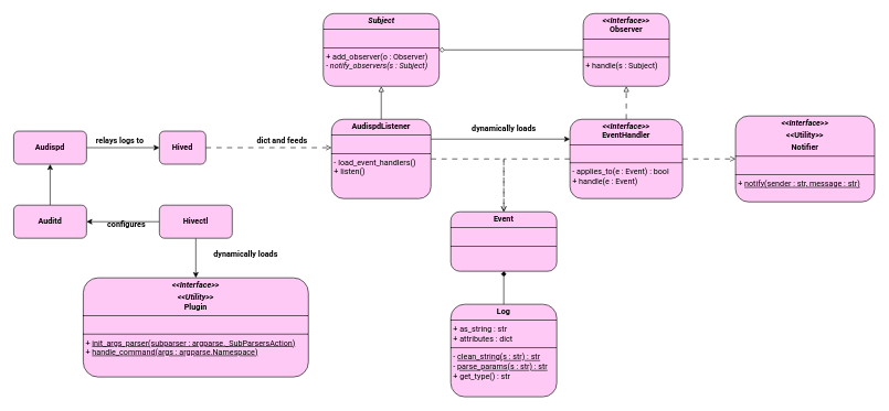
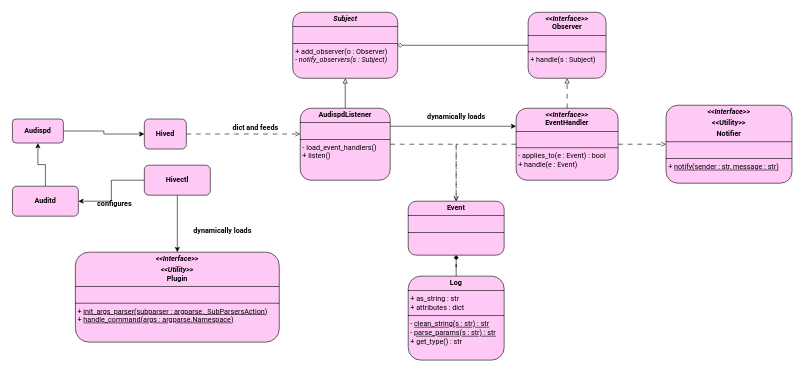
  <mxCell id="0" />
  <mxCell id="1" parent="0" />
  <mxCell id="2" style="edgeStyle=orthogonalEdgeStyle;rounded=0;orthogonalLoop=1;jettySize=auto;html=1;fontFamily=Roboto;fontSource=https%3A%2F%2Ffonts.googleapis.com%2Fcss%3Ffamily%3DRoboto;fontSize=12;fontColor=default;fontStyle=1;horizontal=1;endArrow=block;endFill=0;dashed=1;dashPattern=8 8;" edge="1" parent="1" source="5" target="16"><mxGeometry relative="1" as="geometry" /></mxCell>
  <mxCell id="3" style="edgeStyle=orthogonalEdgeStyle;rounded=0;orthogonalLoop=1;jettySize=auto;html=1;fontFamily=Roboto;fontSource=https%3A%2F%2Ffonts.googleapis.com%2Fcss%3Ffamily%3DRoboto;fontSize=12;fontColor=default;fontStyle=1;horizontal=1;dashed=1;dashPattern=8 8;endArrow=open;endFill=0;" edge="1" parent="1" source="5" target="13"><mxGeometry relative="1" as="geometry" /></mxCell>
  <mxCell id="4" style="edgeStyle=orthogonalEdgeStyle;rounded=0;orthogonalLoop=1;jettySize=auto;html=1;fontFamily=Roboto;fontSource=https%3A%2F%2Ffonts.googleapis.com%2Fcss%3Ffamily%3DRoboto;fontSize=12;fontColor=default;fontStyle=1;horizontal=1;endArrow=open;endFill=0;dashed=1;dashPattern=8 8;" edge="1" parent="1" source="5" target="10"><mxGeometry relative="1" as="geometry" /></mxCell>
  <mxCell id="5" value="&lt;p style=&quot;margin:0px;margin-top:4px;text-align:center;&quot;&gt;&lt;b&gt;&lt;i&gt;&amp;lt;&amp;lt;Interface&amp;gt;&amp;gt;&lt;br&gt;&lt;/i&gt;EventHandler&lt;/b&gt;&lt;/p&gt;&lt;hr size=&quot;1&quot; style=&quot;border-style:solid;&quot;&gt;&lt;p style=&quot;margin:0px;margin-left:4px;&quot;&gt;&lt;br&gt;&lt;/p&gt;&lt;hr size=&quot;1&quot; style=&quot;border-style:solid;&quot;&gt;&lt;p style=&quot;margin:0px;margin-left:4px;&quot;&gt;&lt;span style=&quot;font-weight: normal;&quot;&gt;- applies_to(e : Event) : bool&lt;br&gt;+ handle(e : Event)&lt;/span&gt;&lt;/p&gt;" style="verticalAlign=top;align=left;overflow=fill;html=1;whiteSpace=wrap;rounded=1;fillStyle=solid;strokeColor=default;swimlaneFillColor=none;fontFamily=Roboto;fontSource=https%3A%2F%2Ffonts.googleapis.com%2Fcss%3Ffamily%3DRoboto;fontSize=12;fontStyle=1;horizontal=1;fillColor=light-dark(#FFC9F6,#8A3C7B);fontColor=default;" vertex="1" parent="1"><mxGeometry x="860" y="180" width="170" height="120" as="geometry" /></mxCell>
  <mxCell id="6" style="edgeStyle=orthogonalEdgeStyle;rounded=0;orthogonalLoop=1;jettySize=auto;html=1;fontFamily=Roboto;fontSource=https%3A%2F%2Ffonts.googleapis.com%2Fcss%3Ffamily%3DRoboto;fontSize=12;fontColor=default;fontStyle=1;horizontal=1;endArrow=block;endFill=0;" edge="1" parent="1" source="9" target="14"><mxGeometry relative="1" as="geometry" /></mxCell>
  <mxCell id="7" style="edgeStyle=orthogonalEdgeStyle;rounded=0;orthogonalLoop=1;jettySize=auto;html=1;fontFamily=Roboto;fontSource=https%3A%2F%2Ffonts.googleapis.com%2Fcss%3Ffamily%3DRoboto;fontSize=12;fontColor=default;fontStyle=1;horizontal=1;dashed=1;dashPattern=8 8;endArrow=open;endFill=0;" edge="1" parent="1" source="9" target="10"><mxGeometry relative="1" as="geometry" /></mxCell>
  <mxCell id="8" style="edgeStyle=orthogonalEdgeStyle;rounded=0;orthogonalLoop=1;jettySize=auto;html=1;entryX=0;entryY=0.25;entryDx=0;entryDy=0;fontFamily=Roboto;fontSource=https%3A%2F%2Ffonts.googleapis.com%2Fcss%3Ffamily%3DRoboto;fontSize=12;fontColor=default;fontStyle=1;horizontal=1;exitX=1;exitY=0.25;exitDx=0;exitDy=0;endArrow=classic;endFill=1;" edge="1" parent="1" source="9" target="5"><mxGeometry relative="1" as="geometry" /></mxCell>
  <mxCell id="9" value="&lt;p style=&quot;margin:0px;margin-top:4px;text-align:center;&quot;&gt;&lt;b&gt;AudispdListener&lt;/b&gt;&lt;/p&gt;&lt;hr size=&quot;1&quot; style=&quot;border-style:solid;&quot;&gt;&lt;p style=&quot;margin:0px;margin-left:4px;&quot;&gt;&lt;br&gt;&lt;/p&gt;&lt;hr size=&quot;1&quot; style=&quot;border-style:solid;&quot;&gt;&lt;p style=&quot;margin:0px;margin-left:4px;&quot;&gt;&lt;span style=&quot;font-weight: normal;&quot;&gt;- load_event_handlers()&lt;/span&gt;&lt;/p&gt;&lt;p style=&quot;margin:0px;margin-left:4px;&quot;&gt;&lt;span style=&quot;font-weight: normal;&quot;&gt;+ listen()&lt;/span&gt;&lt;/p&gt;" style="verticalAlign=top;align=left;overflow=fill;html=1;whiteSpace=wrap;rounded=1;fillStyle=solid;strokeColor=default;swimlaneFillColor=none;fontFamily=Roboto;fontSource=https%3A%2F%2Ffonts.googleapis.com%2Fcss%3Ffamily%3DRoboto;fontSize=12;fontStyle=1;horizontal=1;fillColor=light-dark(#FFC9F6,#8A3C7B);fontColor=default;" vertex="1" parent="1"><mxGeometry x="500" y="180" width="150" height="120" as="geometry" /></mxCell>
- <mxCell id="10" value="&lt;p style=&quot;margin:0px;margin-top:4px;text-align:center;&quot;&gt;&lt;b&gt;Event&lt;/b&gt;&lt;/p&gt;&lt;hr size=&quot;1&quot; style=&quot;border-style:solid;&quot;&gt;&lt;p style=&quot;margin:0px;margin-left:4px;&quot;&gt;&lt;br&gt;&lt;/p&gt;&lt;hr size=&quot;1&quot; style=&quot;border-style:solid;&quot;&gt;&lt;p style=&quot;margin:0px;margin-left:4px;&quot;&gt;&lt;br&gt;&lt;/p&gt;" style="verticalAlign=top;align=left;overflow=fill;html=1;whiteSpace=wrap;rounded=1;fillStyle=solid;strokeColor=default;swimlaneFillColor=none;fontFamily=Roboto;fontSource=https%3A%2F%2Ffonts.googleapis.com%2Fcss%3Ffamily%3DRoboto;fontSize=12;fontStyle=1;horizontal=1;fillColor=light-dark(#FFC9F6,#8A3C7B);fontColor=default;" vertex="1" parent="1"><mxGeometry x="680" y="320" width="160" height="90" as="geometry" /></mxCell>
+ <mxCell id="10" value="&lt;p style=&quot;margin:0px;margin-top:4px;text-align:center;&quot;&gt;&lt;b&gt;Event&lt;/b&gt;&lt;/p&gt;&lt;hr size=&quot;1&quot; style=&quot;border-style:solid;&quot;&gt;&lt;p style=&quot;margin:0px;margin-left:4px;&quot;&gt;&lt;br&gt;&lt;/p&gt;&lt;hr size=&quot;1&quot; style=&quot;border-style:solid;&quot;&gt;&lt;p style=&quot;margin:0px;margin-left:4px;&quot;&gt;&lt;br&gt;&lt;/p&gt;" style="verticalAlign=top;align=left;overflow=fill;html=1;whiteSpace=wrap;rounded=1;fillStyle=solid;strokeColor=default;swimlaneFillColor=none;fontFamily=Roboto;fontSource=https%3A%2F%2Ffonts.googleapis.com%2Fcss%3Ffamily%3DRoboto;fontSize=12;fontStyle=1;horizontal=1;fillColor=light-dark(#FFC9F6,#8A3C7B);fontColor=default;" vertex="1" parent="1"><mxGeometry x="680" y="335" width="160" height="90" as="geometry" /></mxCell>
  <mxCell id="11" style="edgeStyle=orthogonalEdgeStyle;rounded=0;orthogonalLoop=1;jettySize=auto;html=1;fontFamily=Roboto;fontSource=https%3A%2F%2Ffonts.googleapis.com%2Fcss%3Ffamily%3DRoboto;fontSize=12;fontColor=default;fontStyle=1;horizontal=1;endArrow=diamond;endFill=1;" edge="1" parent="1" source="12" target="10"><mxGeometry relative="1" as="geometry" /></mxCell>
  <mxCell id="12" value="&lt;p style=&quot;margin:0px;margin-top:4px;text-align:center;&quot;&gt;Log&lt;/p&gt;&lt;hr size=&quot;1&quot; style=&quot;border-style:solid;&quot;&gt;&lt;p style=&quot;margin:0px;margin-left:4px;&quot;&gt;&lt;span style=&quot;font-weight: normal;&quot;&gt;+ as_string : str&lt;/span&gt;&lt;/p&gt;&lt;p style=&quot;margin:0px;margin-left:4px;&quot;&gt;&lt;span style=&quot;font-weight: normal;&quot;&gt;+ attributes : dict&lt;/span&gt;&lt;/p&gt;&lt;hr size=&quot;1&quot; style=&quot;border-style:solid;&quot;&gt;&lt;p style=&quot;margin:0px;margin-left:4px;&quot;&gt;&lt;span style=&quot;font-weight: normal;&quot;&gt;- &lt;u&gt;clean_string(s : str) : str&lt;/u&gt;&lt;/span&gt;&lt;/p&gt;&lt;p style=&quot;margin:0px;margin-left:4px;&quot;&gt;&lt;span style=&quot;font-weight: normal;&quot;&gt;- &lt;u&gt;parse_params(s : str) : str&lt;/u&gt;&lt;/span&gt;&lt;/p&gt;&lt;p style=&quot;margin:0px;margin-left:4px;&quot;&gt;&lt;span style=&quot;font-weight: normal;&quot;&gt;+ get_type() : str&lt;/span&gt;&lt;/p&gt;" style="verticalAlign=top;align=left;overflow=fill;html=1;whiteSpace=wrap;rounded=1;fillStyle=solid;strokeColor=default;swimlaneFillColor=none;fontFamily=Roboto;fontSource=https%3A%2F%2Ffonts.googleapis.com%2Fcss%3Ffamily%3DRoboto;fontSize=12;fontStyle=1;horizontal=1;fillColor=light-dark(#FFC9F6,#8A3C7B);fontColor=default;" vertex="1" parent="1"><mxGeometry x="680" y="460" width="160" height="140" as="geometry" /></mxCell>
  <mxCell id="13" value="&lt;p style=&quot;margin:0px;margin-top:4px;text-align:center;&quot;&gt;&lt;i&gt;&amp;lt;&amp;lt;Interface&amp;gt;&amp;gt;&lt;/i&gt;&lt;/p&gt;&lt;p style=&quot;margin:0px;margin-top:4px;text-align:center;&quot;&gt;&amp;lt;&amp;lt;Utility&amp;gt;&amp;gt;&lt;/p&gt;&lt;p style=&quot;margin:0px;margin-top:4px;text-align:center;&quot;&gt;&lt;b&gt;Notifier&lt;/b&gt;&lt;/p&gt;&lt;hr size=&quot;1&quot; style=&quot;border-style:solid;&quot;&gt;&lt;p style=&quot;margin:0px;margin-left:4px;&quot;&gt;&lt;br&gt;&lt;/p&gt;&lt;hr size=&quot;1&quot; style=&quot;border-style:solid;&quot;&gt;&lt;p style=&quot;margin:0px;margin-left:4px;&quot;&gt;&lt;span style=&quot;font-weight: normal;&quot;&gt;+ &lt;/span&gt;&lt;u style=&quot;font-weight: normal;&quot;&gt;notify(sender : str, message : str)&lt;/u&gt;&lt;/p&gt;" style="verticalAlign=top;align=left;overflow=fill;html=1;whiteSpace=wrap;rounded=1;fillStyle=solid;strokeColor=default;swimlaneFillColor=none;fontFamily=Roboto;fontSource=https%3A%2F%2Ffonts.googleapis.com%2Fcss%3Ffamily%3DRoboto;fontSize=12;fontStyle=1;horizontal=1;fillColor=light-dark(#FFC9F6,#8A3C7B);fontColor=default;" vertex="1" parent="1"><mxGeometry x="1110" y="175" width="210" height="130" as="geometry" /></mxCell>
  <mxCell id="14" value="&lt;p style=&quot;margin:0px;margin-top:4px;text-align:center;&quot;&gt;&lt;b&gt;&lt;i&gt;Subject&lt;/i&gt;&lt;/b&gt;&lt;/p&gt;&lt;hr size=&quot;1&quot; style=&quot;border-style:solid;&quot;&gt;&lt;p style=&quot;margin:0px;margin-left:4px;&quot;&gt;&lt;br&gt;&lt;/p&gt;&lt;hr size=&quot;1&quot; style=&quot;border-style:solid;&quot;&gt;&lt;p style=&quot;margin:0px;margin-left:4px;&quot;&gt;&lt;span style=&quot;font-weight: normal;&quot;&gt;+ add_observer(o : Observer)&lt;/span&gt;&lt;/p&gt;&lt;p style=&quot;margin:0px;margin-left:4px;&quot;&gt;&lt;span style=&quot;font-weight: normal;&quot;&gt;&lt;i&gt;- notify_observers(s : Subject)&lt;/i&gt;&lt;/span&gt;&lt;/p&gt;" style="verticalAlign=top;align=left;overflow=fill;html=1;whiteSpace=wrap;rounded=1;fillStyle=solid;swimlaneFillColor=none;fontFamily=Roboto;fontSource=https%3A%2F%2Ffonts.googleapis.com%2Fcss%3Ffamily%3DRoboto;fontSize=12;fontStyle=1;horizontal=1;fillColor=light-dark(#FFC9F6,#8A3C7B);strokeColor=default;" vertex="1" parent="1"><mxGeometry x="487.5" y="20" width="175" height="110" as="geometry" /></mxCell>
  <mxCell id="15" style="edgeStyle=orthogonalEdgeStyle;rounded=0;orthogonalLoop=1;jettySize=auto;html=1;fontFamily=Roboto;fontSource=https%3A%2F%2Ffonts.googleapis.com%2Fcss%3Ffamily%3DRoboto;fontSize=12;fontColor=default;fontStyle=1;horizontal=1;endArrow=diamond;endFill=0;" edge="1" parent="1" source="16" target="14"><mxGeometry relative="1" as="geometry" /></mxCell>
  <mxCell id="16" value="&lt;p style=&quot;margin:0px;margin-top:4px;text-align:center;&quot;&gt;&lt;i&gt;&amp;lt;&amp;lt;Interface&amp;gt;&amp;gt;&lt;/i&gt;&lt;br&gt;&lt;b&gt;Observer&lt;/b&gt;&lt;/p&gt;&lt;hr size=&quot;1&quot; style=&quot;border-style:solid;&quot;&gt;&lt;br&gt;&lt;hr size=&quot;1&quot; style=&quot;border-style:solid;&quot;&gt;&lt;p style=&quot;margin:0px;margin-left:4px;&quot;&gt;&lt;span style=&quot;font-weight: normal;&quot;&gt;+ handle(s : Subject)&lt;/span&gt;&lt;/p&gt;" style="verticalAlign=top;align=left;overflow=fill;html=1;whiteSpace=wrap;rounded=1;fillStyle=solid;strokeColor=default;swimlaneFillColor=none;fontFamily=Roboto;fontSource=https%3A%2F%2Ffonts.googleapis.com%2Fcss%3Ffamily%3DRoboto;fontSize=12;fontStyle=1;horizontal=1;fillColor=light-dark(#FFC9F6,#8A3C7B);fontColor=default;" vertex="1" parent="1"><mxGeometry x="880" y="20" width="130" height="110" as="geometry" /></mxCell>
  <mxCell id="17" value="&lt;p style=&quot;margin:0px;margin-top:4px;text-align:center;&quot;&gt;&lt;i&gt;&amp;lt;&amp;lt;Interface&amp;gt;&amp;gt;&lt;/i&gt;&lt;/p&gt;&lt;p style=&quot;margin:0px;margin-top:4px;text-align:center;&quot;&gt;&lt;i&gt;&amp;lt;&amp;lt;Utility&amp;gt;&amp;gt;&lt;/i&gt;&lt;br&gt;&lt;b&gt;Plugin&lt;/b&gt;&lt;/p&gt;&lt;hr size=&quot;1&quot; style=&quot;border-style:solid;&quot;&gt;&lt;p style=&quot;margin:0px;margin-left:4px;&quot;&gt;&lt;br&gt;&lt;/p&gt;&lt;hr size=&quot;1&quot; style=&quot;border-style:solid;&quot;&gt;&lt;p style=&quot;margin:0px;margin-left:4px;&quot;&gt;&lt;span style=&quot;font-weight: normal;&quot;&gt;+ &lt;u&gt;init_args_parser(subparser : argparse._SubParsersAction)&lt;/u&gt;&lt;br&gt;+ &lt;u&gt;handle_command(args : argparse.Namespace)&lt;/u&gt;&lt;/span&gt;&lt;/p&gt;" style="verticalAlign=top;align=left;overflow=fill;html=1;whiteSpace=wrap;rounded=1;fillStyle=solid;strokeColor=default;swimlaneFillColor=none;fontFamily=Roboto;fontSource=https%3A%2F%2Ffonts.googleapis.com%2Fcss%3Ffamily%3DRoboto;fontSize=12;fontStyle=1;horizontal=1;fillColor=light-dark(#FFC9F6,#8A3C7B);fontColor=default;" vertex="1" parent="1"><mxGeometry x="125" y="420" width="340" height="150" as="geometry" /></mxCell>
  <mxCell id="18" value="Hived" style="html=1;whiteSpace=wrap;rounded=1;fillStyle=solid;strokeColor=default;align=center;verticalAlign=middle;swimlaneFillColor=none;fontFamily=Roboto;fontSource=https%3A%2F%2Ffonts.googleapis.com%2Fcss%3Ffamily%3DRoboto;fontSize=12;fontStyle=1;horizontal=1;fillColor=light-dark(#FFC9F6,#8A3C7B);fontColor=default;" vertex="1" parent="1"><mxGeometry x="240" y="198" width="70" height="50" as="geometry" /></mxCell>
  <mxCell id="19" style="edgeStyle=orthogonalEdgeStyle;rounded=0;orthogonalLoop=1;jettySize=auto;html=1;fontFamily=Roboto;fontSource=https%3A%2F%2Ffonts.googleapis.com%2Fcss%3Ffamily%3DRoboto;fontSize=12;fontColor=default;fontStyle=1;horizontal=1;endArrow=classic;endFill=1;" edge="1" parent="1" source="21" target="17"><mxGeometry relative="1" as="geometry" /></mxCell>
  <mxCell id="20" style="edgeStyle=orthogonalEdgeStyle;rounded=0;orthogonalLoop=1;jettySize=auto;html=1;fontFamily=Roboto;fontSource=https%3A%2F%2Ffonts.googleapis.com%2Fcss%3Ffamily%3DRoboto;fontSize=12;fontColor=default;fontStyle=1;horizontal=1;" edge="1" parent="1" source="21" target="30"><mxGeometry relative="1" as="geometry" /></mxCell>
- <mxCell id="21" value="Hivectl" style="html=1;whiteSpace=wrap;rounded=1;fillStyle=solid;strokeColor=default;align=center;verticalAlign=middle;swimlaneFillColor=none;fontFamily=Roboto;fontSource=https%3A%2F%2Ffonts.googleapis.com%2Fcss%3Ffamily%3DRoboto;fontSize=12;fontStyle=1;horizontal=1;fillColor=light-dark(#FFC9F6,#8A3C7B);fontColor=default;" vertex="1" parent="1"><mxGeometry x="240" y="310" width="110" height="50" as="geometry" /></mxCell>
+ <mxCell id="21" value="Hivectl" style="html=1;whiteSpace=wrap;rounded=1;fillStyle=solid;strokeColor=default;align=center;verticalAlign=middle;swimlaneFillColor=none;fontFamily=Roboto;fontSource=https%3A%2F%2Ffonts.googleapis.com%2Fcss%3Ffamily%3DRoboto;fontSize=12;fontStyle=1;horizontal=1;fillColor=light-dark(#FFC9F6,#8A3C7B);fontColor=default;" vertex="1" parent="1"><mxGeometry x="240" y="275" width="110" height="50" as="geometry" /></mxCell>
  <mxCell id="22" value="dynamically loads" style="text;html=1;align=center;verticalAlign=middle;resizable=0;points=[];autosize=1;strokeColor=none;fillColor=none;fontFamily=Roboto;fontSource=https%3A%2F%2Ffonts.googleapis.com%2Fcss%3Ffamily%3DRoboto;fontSize=12;fontColor=default;fontStyle=1;horizontal=1;" vertex="1" parent="1"><mxGeometry x="310" y="370" width="120" height="30" as="geometry" /></mxCell>
  <mxCell id="23" style="edgeStyle=orthogonalEdgeStyle;rounded=0;orthogonalLoop=1;jettySize=auto;html=1;fontFamily=Roboto;fontSource=https%3A%2F%2Ffonts.googleapis.com%2Fcss%3Ffamily%3DRoboto;fontSize=12;fontColor=default;fontStyle=1;horizontal=1;dashed=1;dashPattern=8 8;endArrow=open;endFill=0;" edge="1" parent="1" source="18"><mxGeometry relative="1" as="geometry"><mxPoint x="500" y="223" as="targetPoint" /></mxGeometry></mxCell>
  <mxCell id="24" value="dict and feeds" style="text;html=1;align=center;verticalAlign=middle;resizable=0;points=[];autosize=1;strokeColor=none;fillColor=none;fontFamily=Roboto;fontSource=https%3A%2F%2Ffonts.googleapis.com%2Fcss%3Ffamily%3DRoboto;fontSize=12;fontColor=default;fontStyle=1;horizontal=1;" vertex="1" parent="1"><mxGeometry x="360" y="198" width="130" height="30" as="geometry" /></mxCell>
  <mxCell id="25" style="edgeStyle=orthogonalEdgeStyle;rounded=0;orthogonalLoop=1;jettySize=auto;html=1;fontFamily=Roboto;fontSource=https%3A%2F%2Ffonts.googleapis.com%2Fcss%3Ffamily%3DRoboto;fontSize=12;fontColor=default;fontStyle=1;horizontal=1;" edge="1" parent="1" source="26" target="18"><mxGeometry relative="1" as="geometry" /></mxCell>
- <mxCell id="26" value="Audispd" style="html=1;whiteSpace=wrap;rounded=1;fillStyle=solid;strokeColor=default;align=center;verticalAlign=middle;swimlaneFillColor=none;fontFamily=Roboto;fontSource=https%3A%2F%2Ffonts.googleapis.com%2Fcss%3Ffamily%3DRoboto;fontSize=12;fontStyle=1;horizontal=1;fillColor=light-dark(#FFC9F6,#8A3C7B);fontColor=default;" vertex="1" parent="1"><mxGeometry x="20" y="198" width="110" height="50" as="geometry" /></mxCell>
- <mxCell id="27" value="relays logs to" style="text;html=1;align=center;verticalAlign=middle;resizable=0;points=[];autosize=1;strokeColor=none;fillColor=none;fontFamily=Roboto;fontSource=https%3A%2F%2Ffonts.googleapis.com%2Fcss%3Ffamily%3DRoboto;fontSize=12;fontColor=default;fontStyle=1;horizontal=1;" vertex="1" parent="1"><mxGeometry x="135" y="198" width="90" height="30" as="geometry" /></mxCell>
+ <mxCell id="26" value="Audispd" style="html=1;whiteSpace=wrap;rounded=1;fillStyle=solid;strokeColor=default;align=center;verticalAlign=middle;swimlaneFillColor=none;fontFamily=Roboto;fontSource=https%3A%2F%2Ffonts.googleapis.com%2Fcss%3Ffamily%3DRoboto;fontSize=12;fontStyle=1;horizontal=1;fillColor=light-dark(#FFC9F6,#8A3C7B);fontColor=default;" vertex="1" parent="1"><mxGeometry x="20" y="198" width="85" height="40" as="geometry" /></mxCell>
  <mxCell id="28" value="&lt;div&gt;dynamically loads&lt;/div&gt;" style="text;html=1;align=center;verticalAlign=middle;resizable=0;points=[];autosize=1;strokeColor=none;fillColor=none;fontFamily=Roboto;fontSource=https%3A%2F%2Ffonts.googleapis.com%2Fcss%3Ffamily%3DRoboto;fontSize=12;fontColor=default;fontStyle=1;horizontal=1;" vertex="1" parent="1"><mxGeometry x="700" y="180" width="120" height="30" as="geometry" /></mxCell>
  <mxCell id="29" style="edgeStyle=orthogonalEdgeStyle;rounded=0;orthogonalLoop=1;jettySize=auto;html=1;fontFamily=Roboto;fontSource=https%3A%2F%2Ffonts.googleapis.com%2Fcss%3Ffamily%3DRoboto;fontSize=12;fontColor=default;fontStyle=1;horizontal=1;" edge="1" parent="1" source="30" target="26"><mxGeometry relative="1" as="geometry" /></mxCell>
  <mxCell id="30" value="Auditd" style="html=1;whiteSpace=wrap;rounded=1;fillStyle=solid;strokeColor=default;align=center;verticalAlign=middle;swimlaneFillColor=none;fontFamily=Roboto;fontSource=https%3A%2F%2Ffonts.googleapis.com%2Fcss%3Ffamily%3DRoboto;fontSize=12;fontStyle=1;horizontal=1;fillColor=light-dark(#FFC9F6,#8A3C7B);fontColor=default;" vertex="1" parent="1"><mxGeometry x="20" y="310" width="110" height="50" as="geometry" /></mxCell>
  <mxCell id="31" value="configures" style="text;html=1;align=center;verticalAlign=middle;resizable=0;points=[];autosize=1;strokeColor=none;fillColor=none;fontFamily=Roboto;fontSource=https%3A%2F%2Ffonts.googleapis.com%2Fcss%3Ffamily%3DRoboto;fontSize=12;fontColor=default;fontStyle=1;horizontal=1;" vertex="1" parent="1"><mxGeometry x="150" y="325" width="80" height="30" as="geometry" /></mxCell>
